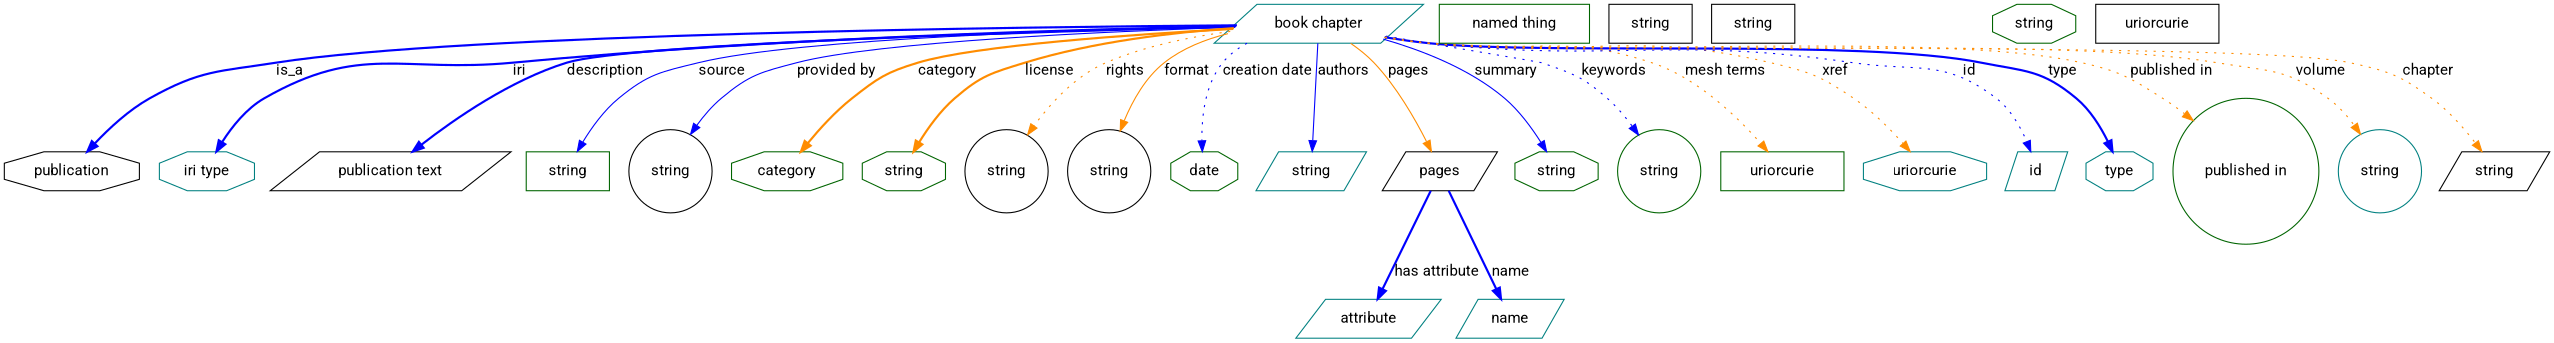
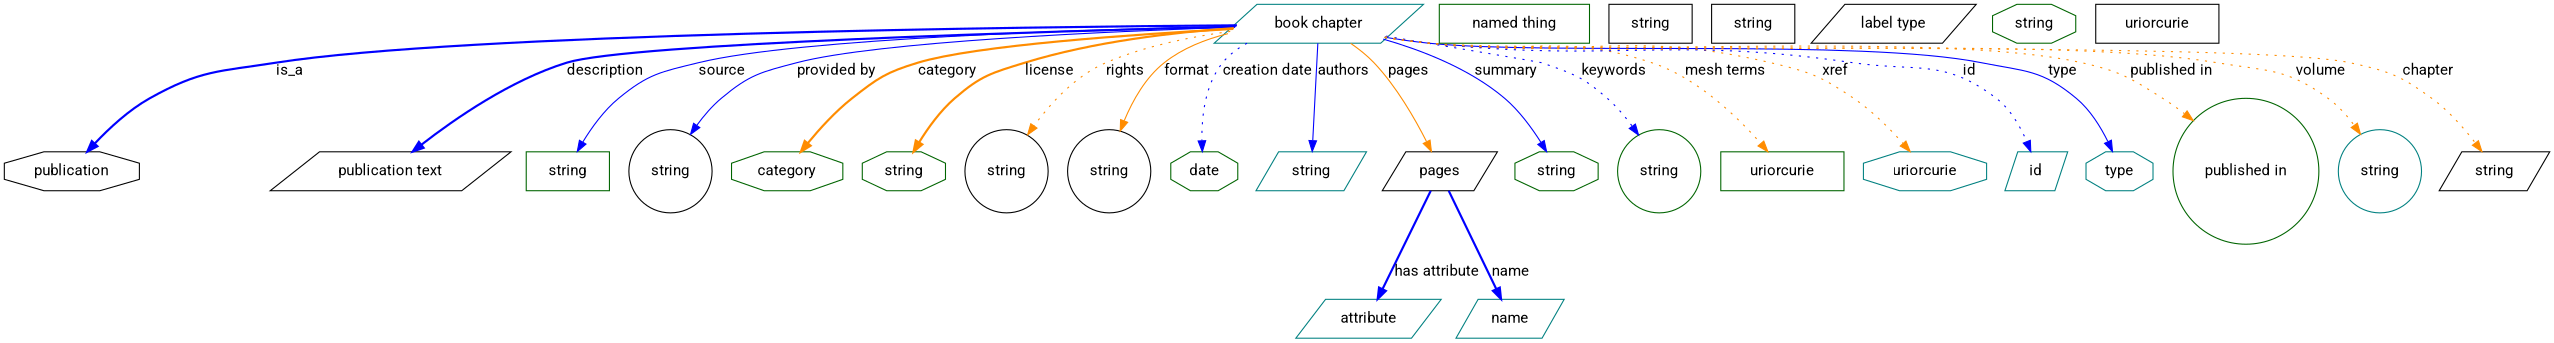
  digraph {
    fontname=Roboto
    node [color=black fontname=Roboto shape=parallelogram]
    edge [color=blue fontname=Roboto style=dotted]
    n1 [color=teal height=0.5 label="book chapter" width=1.9859]
    publication [height=0.5 shape=octagon width=1.7332]
-   n3 [color=teal height=0.5 label="iri type" shape=octagon width=1.2277]
    n4 [height=0.5 label="publication text" width=2.0943]
    n5 [color=darkgreen height=0.5 label=string shape=box width=1.0652]
    n6 [height=0.5 label=string shape=circle width=1.0652]
    category [color=darkgreen height=0.5 shape=octagon width=1.4263]
    n8 [color=darkgreen height=0.5 label=string shape=octagon width=1.0652]
    n9 [height=0.5 label=string shape=circle width=1.0652]
    n10 [height=0.5 label=string shape=circle width=1.0652]
    n11 [color=darkgreen height=0.5 label=date shape=octagon width=0.86659]
    n12 [color=teal height=0.5 label=string width=1.0652]
    pages [height=0.5 width=1.0652]
    n14 [color=darkgreen height=0.5 label=string shape=octagon width=1.0652]
    n15 [color=darkgreen height=0.5 label=string shape=circle width=1.0652]
    n16 [color=darkgreen height=0.5 label=uriorcurie shape=box width=1.5887]
    n17 [color=teal height=0.5 label=uriorcurie shape=octagon width=1.5887]
    id [color=teal height=0.5 width=0.75]
    type [color=teal height=0.5 shape=octagon width=0.86659]
    "published in" [color=darkgreen height=0.5 shape=circle width=1.8776]
    n21 [color=teal height=0.5 label=string shape=circle width=1.0652]
    n22 [height=0.5 label=string width=1.0652]
    n23 [color=teal height=0.5 label=attribute width=1.4443]
    name [color=teal height=0.5 width=1.011]
    n25 [color=darkgreen height=0.5 label="named thing" shape=box width=1.9318]
    n26 [height=0.5 label=string shape=box width=1.0652]
    n27 [height=0.5 label=string shape=box width=1.0652]
+   n28 [height=0.5 label="label type" width=1.5707]
    n29 [color=darkgreen height=0.5 label=string shape=octagon width=1.0652]
    n30 [height=0.5 label=uriorcurie shape=box width=1.5887]
    n1 -> publication [label=is_a style=bold]
-   n1 -> n3 [label=iri style=bold]
    n1 -> n4 [label=description style=bold]
    n1 -> n5 [label=source style=solid]
    n1 -> n6 [label="provided by" style=solid]
    n1 -> category [color=darkorange label=category style=bold]
    n1 -> n8 [color=darkorange label=license style=bold]
    n1 -> n9 [color=darkorange label=rights]
    n1 -> n10 [color=darkorange label=format style=solid]
    n1 -> n11 [label="creation date"]
    n1 -> n12 [label=authors style=solid]
    n1 -> pages [color=darkorange label=pages style=solid]
    n1 -> n14 [label=summary style=solid]
    n1 -> n15 [label=keywords]
    n1 -> n16 [color=darkorange label="mesh terms"]
    n1 -> n17 [color=darkorange label=xref]
    n1 -> id [label=id]
-   n1 -> type [label=type style=bold]
+   n1 -> type [label=type style=solid]
    n1 -> "published in" [color=darkorange label="published in"]
    n1 -> n21 [color=darkorange label=volume]
    n1 -> n22 [color=darkorange label=chapter]
    pages -> n23 [label="has attribute" style=bold]
    pages -> name [label=name style=bold]
  }
